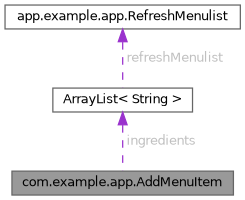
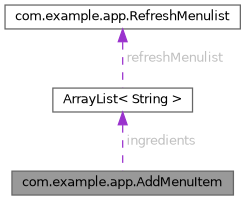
  digraph {
    node [color=gray40 fillcolor=white fontname=Helvetica fontsize=10 shape=box style=filled]
    edge [color=darkorchid3 dir=back fontcolor=grey fontname=Helvetica fontsize=10 labelfontname=Helvetica labelfontsize=10 style=dashed]
    n1 [fillcolor=grey60 fontcolor=black height=0.2 label="com.example.app.AddMenuItem" width=0.4]
-   n2 [height=0.2 label="app.example.app.RefreshMenulist" width=0.4]
+   n2 [height=0.2 label="com.example.app.RefreshMenulist" width=0.4]
    n3 [height=0.2 label="ArrayList\< String \>" width=0.4]
    n2 -> n3 [label=" refreshMenulist"]
    n3 -> n1 [label=" ingredients"]
  }
